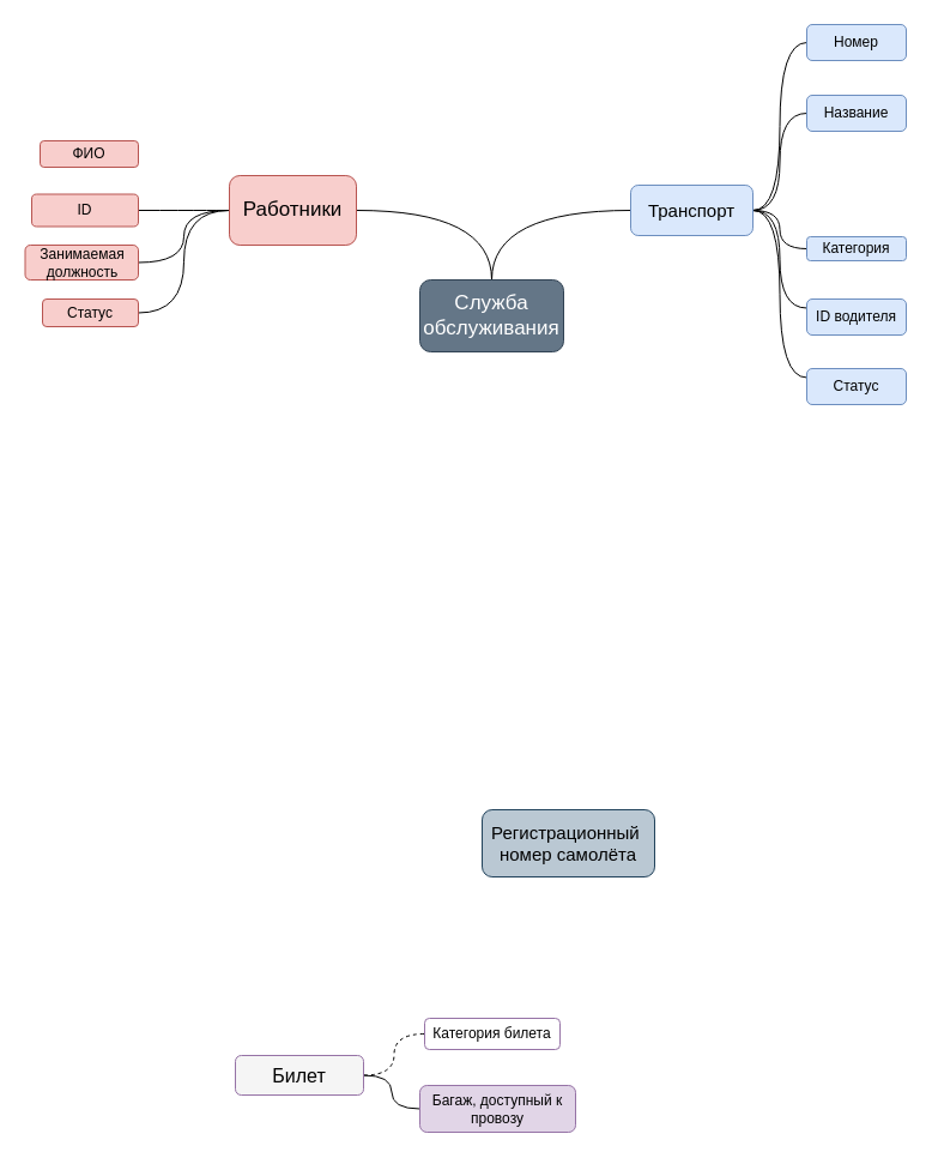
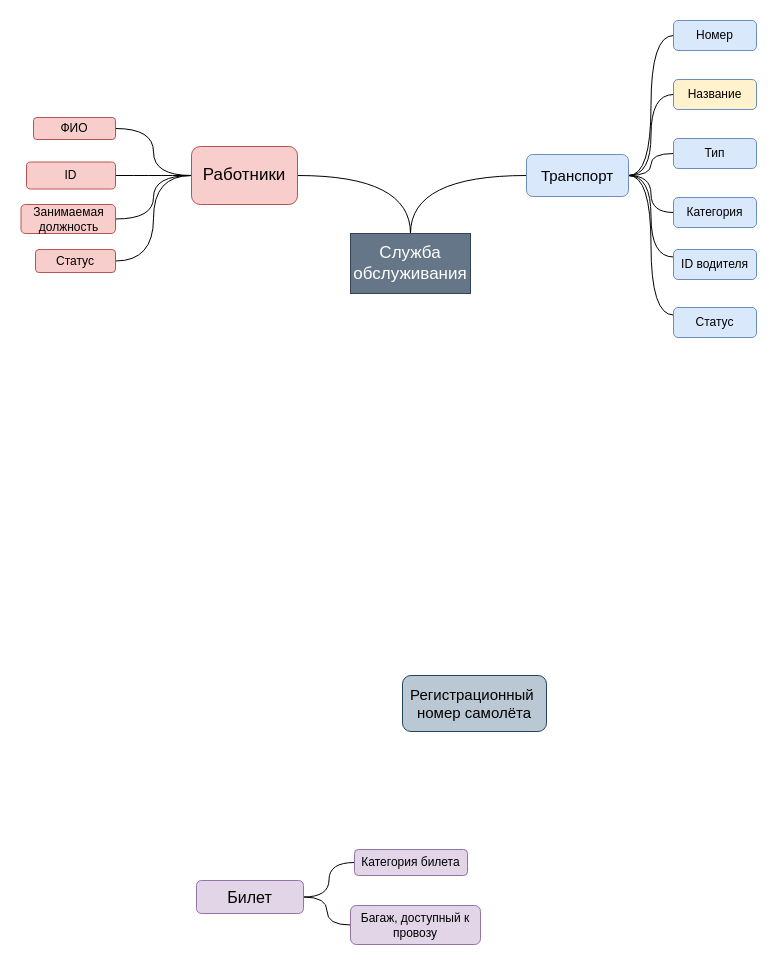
  <mxCell id="0" />
  <mxCell id="1" parent="0" />
  <mxCell id="2" style="edgeStyle=orthogonalEdgeStyle;curved=1;rounded=0;orthogonalLoop=1;jettySize=auto;html=1;entryX=1;entryY=0.5;entryDx=0;entryDy=0;fontSize=12;strokeColor=default;startArrow=none;startFill=0;endArrow=none;endFill=0;exitX=0.5;exitY=0;exitDx=0;exitDy=0;" edge="1" parent="1" source="4" target="9"><mxGeometry relative="1" as="geometry" /></mxCell>
  <mxCell id="3" style="edgeStyle=orthogonalEdgeStyle;curved=1;rounded=0;orthogonalLoop=1;jettySize=auto;html=1;entryX=0;entryY=0.5;entryDx=0;entryDy=0;strokeColor=default;align=center;verticalAlign=middle;fontFamily=Helvetica;fontSize=12;fontColor=default;labelBackgroundColor=default;startSize=8;endArrow=none;endFill=0;endSize=8;exitX=0.5;exitY=0;exitDx=0;exitDy=0;" edge="1" parent="1" source="4" target="19"><mxGeometry relative="1" as="geometry" /></mxCell>
- <mxCell id="4" value="&lt;font style=&quot;font-size: 17px;&quot;&gt;Служба обслуживания&lt;/font&gt;" style="rounded=1;whiteSpace=wrap;html=1;fillColor=#647687;fontColor=#ffffff;strokeColor=#314354;" vertex="1" parent="1"><mxGeometry x="350" y="233" width="120" height="60" as="geometry" /></mxCell>
+ <mxCell id="4" value="&lt;font style=&quot;font-size: 17px;&quot;&gt;Служба обслуживания&lt;/font&gt;" style="whiteSpace=wrap;html=1;fillColor=#647687;fontColor=#ffffff;strokeColor=#314354;rounded=0;" vertex="1" parent="1"><mxGeometry x="350" y="233" width="120" height="60" as="geometry" /></mxCell>
+ <mxCell id="5" style="edgeStyle=orthogonalEdgeStyle;rounded=0;orthogonalLoop=1;jettySize=auto;html=1;fontSize=12;startSize=8;endSize=8;curved=1;endArrow=none;endFill=0;entryX=1;entryY=0.5;entryDx=0;entryDy=0;" edge="1" parent="1" source="9" target="10"><mxGeometry relative="1" as="geometry" /></mxCell>
  <mxCell id="6" style="edgeStyle=orthogonalEdgeStyle;rounded=0;orthogonalLoop=1;jettySize=auto;html=1;fontSize=12;startSize=8;endSize=8;curved=1;endArrow=none;endFill=0;" edge="1" parent="1" source="9" target="11"><mxGeometry relative="1" as="geometry" /></mxCell>
  <mxCell id="7" style="edgeStyle=orthogonalEdgeStyle;rounded=0;orthogonalLoop=1;jettySize=auto;html=1;entryX=1;entryY=0.5;entryDx=0;entryDy=0;fontSize=12;startSize=8;endSize=8;curved=1;endArrow=none;endFill=0;" edge="1" parent="1" source="9" target="12"><mxGeometry relative="1" as="geometry" /></mxCell>
  <mxCell id="8" style="edgeStyle=orthogonalEdgeStyle;curved=1;rounded=0;orthogonalLoop=1;jettySize=auto;html=1;entryX=1;entryY=0.5;entryDx=0;entryDy=0;fontSize=12;startSize=8;endSize=8;endArrow=none;endFill=0;" edge="1" parent="1" source="9" target="20"><mxGeometry relative="1" as="geometry" /></mxCell>
  <mxCell id="9" value="&lt;font style=&quot;font-size: 17px;&quot;&gt;Работники&lt;/font&gt;" style="rounded=1;whiteSpace=wrap;html=1;fillColor=#f8cecc;strokeColor=#b85450;" vertex="1" parent="1"><mxGeometry x="191" y="146" width="106" height="58" as="geometry" /></mxCell>
  <mxCell id="10" value="ФИО" style="rounded=1;whiteSpace=wrap;html=1;fillColor=#f8cecc;strokeColor=#b85450;" vertex="1" parent="1"><mxGeometry x="33" y="117" width="82" height="22" as="geometry" /></mxCell>
  <mxCell id="11" value="ID" style="rounded=1;whiteSpace=wrap;html=1;fillColor=#f8cecc;strokeColor=#b85450;" vertex="1" parent="1"><mxGeometry x="26" y="161.5" width="89" height="27" as="geometry" /></mxCell>
  <mxCell id="12" value="Занимаемая должность" style="rounded=1;whiteSpace=wrap;html=1;fillColor=#f8cecc;strokeColor=#b85450;" vertex="1" parent="1"><mxGeometry x="20.5" y="204" width="94.5" height="29" as="geometry" /></mxCell>
  <mxCell id="13" style="edgeStyle=orthogonalEdgeStyle;curved=1;rounded=0;orthogonalLoop=1;jettySize=auto;html=1;entryX=0;entryY=0.5;entryDx=0;entryDy=0;strokeColor=default;align=center;verticalAlign=middle;fontFamily=Helvetica;fontSize=12;fontColor=default;labelBackgroundColor=default;startSize=8;endArrow=none;endFill=0;endSize=8;" edge="1" parent="1" source="19" target="21"><mxGeometry relative="1" as="geometry" /></mxCell>
  <mxCell id="14" style="edgeStyle=orthogonalEdgeStyle;curved=1;rounded=0;orthogonalLoop=1;jettySize=auto;html=1;entryX=0;entryY=0.5;entryDx=0;entryDy=0;strokeColor=default;align=center;verticalAlign=middle;fontFamily=Helvetica;fontSize=12;fontColor=default;labelBackgroundColor=default;startSize=8;endArrow=none;endFill=0;endSize=8;" edge="1" parent="1" source="19" target="22"><mxGeometry relative="1" as="geometry" /></mxCell>
+ <mxCell id="15" style="edgeStyle=orthogonalEdgeStyle;curved=1;rounded=0;orthogonalLoop=1;jettySize=auto;html=1;entryX=0;entryY=0.5;entryDx=0;entryDy=0;strokeColor=default;align=center;verticalAlign=middle;fontFamily=Helvetica;fontSize=12;fontColor=default;labelBackgroundColor=default;startSize=8;endArrow=none;endFill=0;endSize=8;" edge="1" parent="1" source="19" target="23"><mxGeometry relative="1" as="geometry" /></mxCell>
  <mxCell id="16" style="edgeStyle=orthogonalEdgeStyle;curved=1;rounded=0;orthogonalLoop=1;jettySize=auto;html=1;entryX=0;entryY=0.5;entryDx=0;entryDy=0;strokeColor=default;align=center;verticalAlign=middle;fontFamily=Helvetica;fontSize=12;fontColor=default;labelBackgroundColor=default;startSize=8;endArrow=none;endFill=0;endSize=8;" edge="1" parent="1" source="19" target="24"><mxGeometry relative="1" as="geometry" /></mxCell>
  <mxCell id="17" style="edgeStyle=orthogonalEdgeStyle;curved=1;rounded=0;orthogonalLoop=1;jettySize=auto;html=1;entryX=0;entryY=0.25;entryDx=0;entryDy=0;strokeColor=default;align=center;verticalAlign=middle;fontFamily=Helvetica;fontSize=12;fontColor=default;labelBackgroundColor=default;startSize=8;endArrow=none;endFill=0;endSize=8;" edge="1" parent="1" source="19" target="25"><mxGeometry relative="1" as="geometry" /></mxCell>
  <mxCell id="18" style="edgeStyle=orthogonalEdgeStyle;curved=1;rounded=0;orthogonalLoop=1;jettySize=auto;html=1;entryX=0;entryY=0.25;entryDx=0;entryDy=0;strokeColor=default;align=center;verticalAlign=middle;fontFamily=Helvetica;fontSize=12;fontColor=default;labelBackgroundColor=default;startSize=8;endArrow=none;endFill=0;endSize=8;" edge="1" parent="1" source="19" target="26"><mxGeometry relative="1" as="geometry" /></mxCell>
  <mxCell id="19" value="&lt;font style=&quot;font-size: 15px;&quot;&gt;Транспорт&lt;/font&gt;" style="rounded=1;whiteSpace=wrap;html=1;fillColor=#dae8fc;strokeColor=#6c8ebf;" vertex="1" parent="1"><mxGeometry x="526" y="154" width="102" height="42" as="geometry" /></mxCell>
  <mxCell id="20" value="Статус" style="rounded=1;whiteSpace=wrap;html=1;fillColor=#f8cecc;strokeColor=#b85450;" vertex="1" parent="1"><mxGeometry x="35" y="249" width="80" height="23" as="geometry" /></mxCell>
  <mxCell id="21" value="Номер" style="rounded=1;whiteSpace=wrap;html=1;fontFamily=Helvetica;fontSize=12;labelBackgroundColor=none;fillColor=#dae8fc;strokeColor=#6c8ebf;" vertex="1" parent="1"><mxGeometry x="673" y="20" width="83" height="30" as="geometry" /></mxCell>
- <mxCell id="22" value="Название" style="rounded=1;whiteSpace=wrap;html=1;fontFamily=Helvetica;fontSize=12;labelBackgroundColor=none;fillColor=#dae8fc;strokeColor=#6c8ebf;" vertex="1" parent="1"><mxGeometry x="673" y="79" width="83" height="30" as="geometry" /></mxCell>
- <mxCell id="24" value="Категория" style="rounded=1;whiteSpace=wrap;html=1;fontFamily=Helvetica;fontSize=12;labelBackgroundColor=none;fillColor=#dae8fc;strokeColor=#6c8ebf;" vertex="1" parent="1"><mxGeometry x="673" y="197" width="83" height="20" as="geometry" /></mxCell>
+ <mxCell id="22" value="Название" style="rounded=1;whiteSpace=wrap;html=1;fontFamily=Helvetica;fontSize=12;labelBackgroundColor=none;fillColor=#fff2cc;strokeColor=#6c8ebf;" vertex="1" parent="1"><mxGeometry x="673" y="79" width="83" height="30" as="geometry" /></mxCell>
+ <mxCell id="23" value="Тип" style="rounded=1;whiteSpace=wrap;html=1;fontFamily=Helvetica;fontSize=12;labelBackgroundColor=none;fillColor=#dae8fc;strokeColor=#6c8ebf;" vertex="1" parent="1"><mxGeometry x="673" y="138" width="83" height="30" as="geometry" /></mxCell>
+ <mxCell id="24" value="Категория" style="rounded=1;whiteSpace=wrap;html=1;fontFamily=Helvetica;fontSize=12;labelBackgroundColor=none;fillColor=#dae8fc;strokeColor=#6c8ebf;" vertex="1" parent="1"><mxGeometry x="673" y="197" width="83" height="30" as="geometry" /></mxCell>
  <mxCell id="25" value="ID водителя" style="rounded=1;whiteSpace=wrap;html=1;fontFamily=Helvetica;fontSize=12;labelBackgroundColor=none;fillColor=#dae8fc;strokeColor=#6c8ebf;" vertex="1" parent="1"><mxGeometry x="673" y="249" width="83" height="30" as="geometry" /></mxCell>
  <mxCell id="26" value="Статус" style="rounded=1;whiteSpace=wrap;html=1;fontFamily=Helvetica;fontSize=12;labelBackgroundColor=none;fillColor=#dae8fc;strokeColor=#6c8ebf;" vertex="1" parent="1"><mxGeometry x="673" y="307" width="83" height="30" as="geometry" /></mxCell>
  <mxCell id="27" value="&lt;font style=&quot;font-size: 15px;&quot;&gt;Регистрационный&amp;nbsp;&lt;/font&gt;&lt;div style=&quot;font-size: 15px;&quot;&gt;&lt;font style=&quot;font-size: 15px;&quot;&gt;номер самолёта&lt;/font&gt;&lt;/div&gt;" style="rounded=1;whiteSpace=wrap;html=1;fontFamily=Helvetica;fontSize=12;labelBackgroundColor=none;fillColor=#bac8d3;strokeColor=#23445d;" vertex="1" parent="1"><mxGeometry x="402" y="675" width="144" height="56" as="geometry" /></mxCell>
- <mxCell id="28" style="edgeStyle=orthogonalEdgeStyle;curved=1;rounded=0;orthogonalLoop=1;jettySize=auto;html=1;entryX=0;entryY=0.5;entryDx=0;entryDy=0;strokeColor=default;align=center;verticalAlign=middle;fontFamily=Helvetica;fontSize=12;fontColor=default;labelBackgroundColor=default;startSize=8;endArrow=none;endFill=0;endSize=8;dashed=1;" edge="1" parent="1" source="30" target="31"><mxGeometry relative="1" as="geometry" /></mxCell>
+ <mxCell id="28" style="edgeStyle=orthogonalEdgeStyle;curved=1;rounded=0;orthogonalLoop=1;jettySize=auto;html=1;entryX=0;entryY=0.5;entryDx=0;entryDy=0;strokeColor=default;align=center;verticalAlign=middle;fontFamily=Helvetica;fontSize=12;fontColor=default;labelBackgroundColor=default;startSize=8;endArrow=none;endFill=0;endSize=8;" edge="1" parent="1" source="30" target="31"><mxGeometry relative="1" as="geometry" /></mxCell>
  <mxCell id="29" style="edgeStyle=orthogonalEdgeStyle;curved=1;rounded=0;orthogonalLoop=1;jettySize=auto;html=1;entryX=0;entryY=0.5;entryDx=0;entryDy=0;strokeColor=default;align=center;verticalAlign=middle;fontFamily=Helvetica;fontSize=12;fontColor=default;labelBackgroundColor=default;startSize=8;endArrow=none;endFill=0;endSize=8;" edge="1" parent="1" source="30" target="32"><mxGeometry relative="1" as="geometry" /></mxCell>
- <mxCell id="30" value="&lt;font style=&quot;font-size: 16px;&quot;&gt;Билет&lt;/font&gt;" style="rounded=1;whiteSpace=wrap;html=1;fontFamily=Helvetica;fontSize=12;labelBackgroundColor=none;fillColor=#f5f5f5;strokeColor=#9673a6;" vertex="1" parent="1"><mxGeometry x="196" y="880" width="107" height="33" as="geometry" /></mxCell>
- <mxCell id="31" value="Категория билета" style="rounded=1;whiteSpace=wrap;html=1;fontFamily=Helvetica;fontSize=12;labelBackgroundColor=none;fillColor=#ffffff;strokeColor=#9673a6;" vertex="1" parent="1"><mxGeometry x="354" y="849" width="113" height="26" as="geometry" /></mxCell>
+ <mxCell id="30" value="&lt;font style=&quot;font-size: 16px;&quot;&gt;Билет&lt;/font&gt;" style="rounded=1;whiteSpace=wrap;html=1;fontFamily=Helvetica;fontSize=12;labelBackgroundColor=none;fillColor=#e1d5e7;strokeColor=#9673a6;" vertex="1" parent="1"><mxGeometry x="196" y="880" width="107" height="33" as="geometry" /></mxCell>
+ <mxCell id="31" value="Категория билета" style="rounded=1;whiteSpace=wrap;html=1;fontFamily=Helvetica;fontSize=12;labelBackgroundColor=none;fillColor=#e1d5e7;strokeColor=#9673a6;" vertex="1" parent="1"><mxGeometry x="354" y="849" width="113" height="26" as="geometry" /></mxCell>
  <mxCell id="32" value="Багаж, доступный к провозу" style="rounded=1;whiteSpace=wrap;html=1;fontFamily=Helvetica;fontSize=12;labelBackgroundColor=none;fillColor=#e1d5e7;strokeColor=#9673a6;" vertex="1" parent="1"><mxGeometry x="350" y="905" width="130" height="39" as="geometry" /></mxCell>
